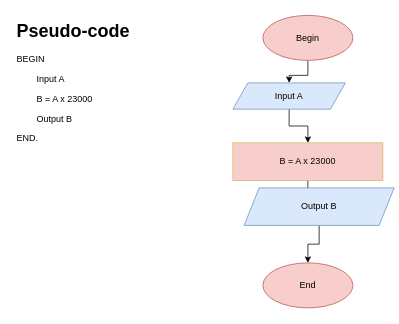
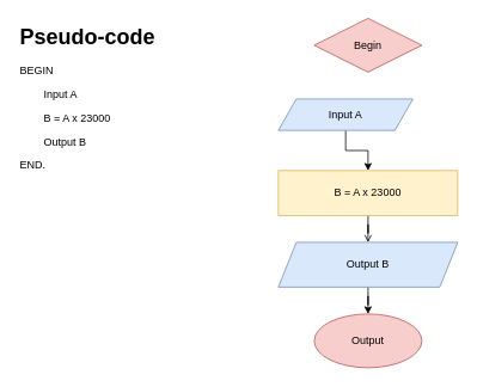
  <mxCell id="0" />
  <mxCell id="1" parent="0" />
- <mxCell id="2" style="edgeStyle=orthogonalEdgeStyle;rounded=0;orthogonalLoop=1;jettySize=auto;html=1;entryX=0.5;entryY=0;entryDx=0;entryDy=0;" edge="1" parent="1" source="3" target="6"><mxGeometry relative="1" as="geometry" /></mxCell>
- <mxCell id="3" value="Begin" style="ellipse;whiteSpace=wrap;html=1;fillColor=#f8cecc;strokeColor=#b85450;" vertex="1" parent="1"><mxGeometry x="350" y="20" width="120" height="60" as="geometry" /></mxCell>
- <mxCell id="4" value="End" style="ellipse;whiteSpace=wrap;html=1;fillColor=#f8cecc;strokeColor=#b85450;" vertex="1" parent="1"><mxGeometry x="350" y="350" width="120" height="60" as="geometry" /></mxCell>
+ <mxCell id="3" value="Begin" style="rhombus;whiteSpace=wrap;html=1;fillColor=#f8cecc;strokeColor=#b85450;" vertex="1" parent="1"><mxGeometry x="350" y="20" width="120" height="60" as="geometry" /></mxCell>
+ <mxCell id="4" value="Output" style="ellipse;whiteSpace=wrap;html=1;fillColor=#f8cecc;strokeColor=#b85450;" vertex="1" parent="1"><mxGeometry x="350" y="350" width="120" height="60" as="geometry" /></mxCell>
  <mxCell id="5" style="edgeStyle=orthogonalEdgeStyle;rounded=0;orthogonalLoop=1;jettySize=auto;html=1;entryX=0.5;entryY=0;entryDx=0;entryDy=0;" edge="1" parent="1" source="6" target="8"><mxGeometry relative="1" as="geometry" /></mxCell>
  <mxCell id="6" value="Input A" style="shape=parallelogram;perimeter=parallelogramPerimeter;whiteSpace=wrap;html=1;fixedSize=1;fillColor=#dae8fc;strokeColor=#6c8ebf;" vertex="1" parent="1"><mxGeometry x="310" y="110" width="150" height="35" as="geometry" /></mxCell>
  <mxCell id="7" value="" style="edgeStyle=orthogonalEdgeStyle;rounded=0;orthogonalLoop=1;jettySize=auto;html=1;endArrow=open;" edge="1" parent="1" source="8" target="10"><mxGeometry relative="1" as="geometry" /></mxCell>
- <mxCell id="8" value="B = A x 23000" style="rounded=0;whiteSpace=wrap;html=1;fillColor=#f8cecc;strokeColor=#d6b656;" vertex="1" parent="1"><mxGeometry x="310" y="190" width="200" height="50" as="geometry" /></mxCell>
+ <mxCell id="8" value="B = A x 23000" style="rounded=0;whiteSpace=wrap;html=1;fillColor=#fff2cc;strokeColor=#d6b656;" vertex="1" parent="1"><mxGeometry x="310" y="190" width="200" height="50" as="geometry" /></mxCell>
  <mxCell id="9" value="" style="edgeStyle=orthogonalEdgeStyle;rounded=0;orthogonalLoop=1;jettySize=auto;html=1;" edge="1" parent="1" source="10" target="4"><mxGeometry relative="1" as="geometry" /></mxCell>
- <mxCell id="10" value="Output B" style="shape=parallelogram;perimeter=parallelogramPerimeter;whiteSpace=wrap;html=1;fixedSize=1;fillColor=#dae8fc;strokeColor=#6c8ebf;" vertex="1" parent="1"><mxGeometry x="325" y="250" width="200" height="50" as="geometry" /></mxCell>
+ <mxCell id="10" value="Output B" style="shape=parallelogram;perimeter=parallelogramPerimeter;whiteSpace=wrap;html=1;fixedSize=1;fillColor=#dae8fc;strokeColor=#6c8ebf;" vertex="1" parent="1"><mxGeometry x="310" y="270" width="200" height="50" as="geometry" /></mxCell>
  <mxCell id="11" value="&lt;h1 style=&quot;margin-top: 0px;&quot;&gt;Pseudo-code&lt;/h1&gt;&lt;p&gt;BEGIN&lt;/p&gt;&lt;p&gt;&lt;span style=&quot;white-space: pre;&quot;&gt;&#09;&lt;/span&gt;Input A&lt;/p&gt;&lt;p&gt;&lt;span style=&quot;white-space: pre;&quot;&gt;&#09;&lt;/span&gt;B = A x 23000&lt;/p&gt;&lt;p&gt;&lt;span style=&quot;white-space: pre;&quot;&gt;&#09;&lt;/span&gt;Output B&lt;/p&gt;&lt;p&gt;END.&lt;/p&gt;" style="text;html=1;whiteSpace=wrap;overflow=hidden;rounded=0;fillColor=default;" vertex="1" parent="1"><mxGeometry x="20" y="20" width="180" height="220" as="geometry" /></mxCell>
